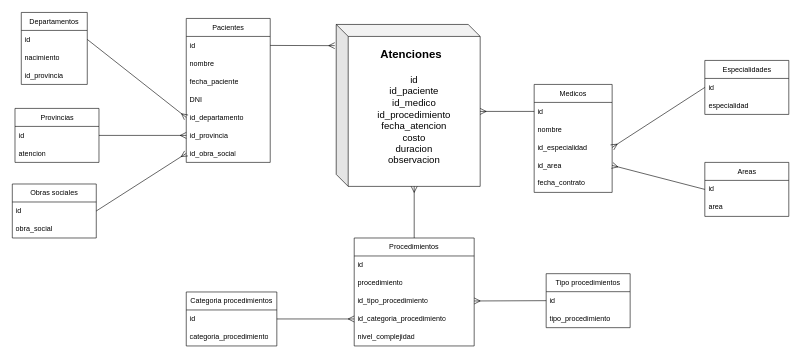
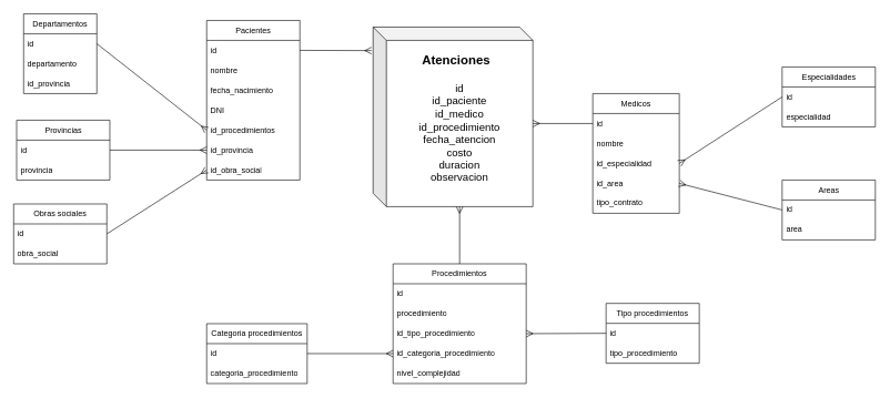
  <mxCell id="0" />
  <mxCell id="1" parent="0" />
  <mxCell id="2" value="Pacientes" style="swimlane;fontStyle=0;childLayout=stackLayout;horizontal=1;startSize=30;horizontalStack=0;resizeParent=1;resizeParentMax=0;resizeLast=0;collapsible=1;marginBottom=0;whiteSpace=wrap;html=1;" vertex="1" parent="1"><mxGeometry x="310" y="30" width="140" height="240" as="geometry" /></mxCell>
  <mxCell id="3" value="id" style="text;strokeColor=none;fillColor=none;align=left;verticalAlign=middle;spacingLeft=4;spacingRight=4;overflow=hidden;points=[[0,0.5],[1,0.5]];portConstraint=eastwest;rotatable=0;whiteSpace=wrap;html=1;" vertex="1" parent="2"><mxGeometry y="30" width="140" height="30" as="geometry" /></mxCell>
  <mxCell id="4" value="nombre" style="text;strokeColor=none;fillColor=none;align=left;verticalAlign=middle;spacingLeft=4;spacingRight=4;overflow=hidden;points=[[0,0.5],[1,0.5]];portConstraint=eastwest;rotatable=0;whiteSpace=wrap;html=1;" vertex="1" parent="2"><mxGeometry y="60" width="140" height="30" as="geometry" /></mxCell>
- <mxCell id="5" value="fecha_paciente" style="text;strokeColor=none;fillColor=none;align=left;verticalAlign=middle;spacingLeft=4;spacingRight=4;overflow=hidden;points=[[0,0.5],[1,0.5]];portConstraint=eastwest;rotatable=0;whiteSpace=wrap;html=1;" vertex="1" parent="2"><mxGeometry y="90" width="140" height="30" as="geometry" /></mxCell>
+ <mxCell id="5" value="fecha_nacimiento" style="text;strokeColor=none;fillColor=none;align=left;verticalAlign=middle;spacingLeft=4;spacingRight=4;overflow=hidden;points=[[0,0.5],[1,0.5]];portConstraint=eastwest;rotatable=0;whiteSpace=wrap;html=1;" vertex="1" parent="2"><mxGeometry y="90" width="140" height="30" as="geometry" /></mxCell>
  <mxCell id="6" value="DNI" style="text;strokeColor=none;fillColor=none;align=left;verticalAlign=middle;spacingLeft=4;spacingRight=4;overflow=hidden;points=[[0,0.5],[1,0.5]];portConstraint=eastwest;rotatable=0;whiteSpace=wrap;html=1;" vertex="1" parent="2"><mxGeometry y="120" width="140" height="30" as="geometry" /></mxCell>
- <mxCell id="7" value="id_departamento" style="text;strokeColor=none;fillColor=none;align=left;verticalAlign=middle;spacingLeft=4;spacingRight=4;overflow=hidden;points=[[0,0.5],[1,0.5]];portConstraint=eastwest;rotatable=0;whiteSpace=wrap;html=1;" vertex="1" parent="2"><mxGeometry y="150" width="140" height="30" as="geometry" /></mxCell>
+ <mxCell id="7" value="id_procedimientos" style="text;strokeColor=none;fillColor=none;align=left;verticalAlign=middle;spacingLeft=4;spacingRight=4;overflow=hidden;points=[[0,0.5],[1,0.5]];portConstraint=eastwest;rotatable=0;whiteSpace=wrap;html=1;" vertex="1" parent="2"><mxGeometry y="150" width="140" height="30" as="geometry" /></mxCell>
  <mxCell id="8" value="id_provincia" style="text;strokeColor=none;fillColor=none;align=left;verticalAlign=middle;spacingLeft=4;spacingRight=4;overflow=hidden;points=[[0,0.5],[1,0.5]];portConstraint=eastwest;rotatable=0;whiteSpace=wrap;html=1;" vertex="1" parent="2"><mxGeometry y="180" width="140" height="30" as="geometry" /></mxCell>
  <mxCell id="9" value="id_obra_social" style="text;strokeColor=none;fillColor=none;align=left;verticalAlign=middle;spacingLeft=4;spacingRight=4;overflow=hidden;points=[[0,0.5],[1,0.5]];portConstraint=eastwest;rotatable=0;whiteSpace=wrap;html=1;" vertex="1" parent="2"><mxGeometry y="210" width="140" height="30" as="geometry" /></mxCell>
  <mxCell id="10" style="edgeStyle=none;html=1;exitX=1;exitY=0.5;exitDx=0;exitDy=0;endArrow=ERmany;endFill=0;endSize=8;entryX=0;entryY=0.5;entryDx=0;entryDy=0;" edge="1" parent="1" source="14" target="7"><mxGeometry relative="1" as="geometry"><mxPoint x="169" y="71" as="sourcePoint" /><mxPoint x="310" y="195" as="targetPoint" /></mxGeometry></mxCell>
  <mxCell id="11" style="edgeStyle=none;html=1;entryX=0;entryY=0.5;entryDx=0;entryDy=0;endArrow=ERmany;endFill=0;exitX=1;exitY=0.5;exitDx=0;exitDy=0;endSize=8;" edge="1" parent="1" source="18" target="8"><mxGeometry relative="1" as="geometry"><mxPoint x="169" y="224" as="sourcePoint" /><mxPoint x="306.5" y="225" as="targetPoint" /></mxGeometry></mxCell>
  <mxCell id="12" style="edgeStyle=none;html=1;exitX=1;exitY=0.5;exitDx=0;exitDy=0;entryX=0;entryY=0.5;entryDx=0;entryDy=0;endArrow=ERmany;endFill=0;endSize=8;" edge="1" parent="1" source="21" target="9"><mxGeometry relative="1" as="geometry"><mxPoint x="169" y="351" as="sourcePoint" /><mxPoint x="306.5" y="255" as="targetPoint" /></mxGeometry></mxCell>
  <mxCell id="13" value="Departamentos" style="swimlane;fontStyle=0;childLayout=stackLayout;horizontal=1;startSize=30;horizontalStack=0;resizeParent=1;resizeParentMax=0;resizeLast=0;collapsible=1;marginBottom=0;whiteSpace=wrap;html=1;" vertex="1" parent="1"><mxGeometry x="35" y="20" width="110" height="120" as="geometry" /></mxCell>
  <mxCell id="14" value="id" style="text;strokeColor=none;fillColor=none;align=left;verticalAlign=middle;spacingLeft=4;spacingRight=4;overflow=hidden;points=[[0,0.5],[1,0.5]];portConstraint=eastwest;rotatable=0;whiteSpace=wrap;html=1;" vertex="1" parent="13"><mxGeometry y="30" width="110" height="30" as="geometry" /></mxCell>
- <mxCell id="15" value="nacimiento" style="text;strokeColor=none;fillColor=none;align=left;verticalAlign=middle;spacingLeft=4;spacingRight=4;overflow=hidden;points=[[0,0.5],[1,0.5]];portConstraint=eastwest;rotatable=0;whiteSpace=wrap;html=1;" vertex="1" parent="13"><mxGeometry y="60" width="110" height="30" as="geometry" /></mxCell>
+ <mxCell id="15" value="departamento" style="text;strokeColor=none;fillColor=none;align=left;verticalAlign=middle;spacingLeft=4;spacingRight=4;overflow=hidden;points=[[0,0.5],[1,0.5]];portConstraint=eastwest;rotatable=0;whiteSpace=wrap;html=1;" vertex="1" parent="13"><mxGeometry y="60" width="110" height="30" as="geometry" /></mxCell>
  <mxCell id="16" value="id_provincia" style="text;strokeColor=none;fillColor=none;align=left;verticalAlign=middle;spacingLeft=4;spacingRight=4;overflow=hidden;points=[[0,0.5],[1,0.5]];portConstraint=eastwest;rotatable=0;whiteSpace=wrap;html=1;" vertex="1" parent="13"><mxGeometry y="90" width="110" height="30" as="geometry" /></mxCell>
  <mxCell id="17" value="Provincias" style="swimlane;fontStyle=0;childLayout=stackLayout;horizontal=1;startSize=30;horizontalStack=0;resizeParent=1;resizeParentMax=0;resizeLast=0;collapsible=1;marginBottom=0;whiteSpace=wrap;html=1;" vertex="1" parent="1"><mxGeometry x="24.5" y="180" width="140" height="90" as="geometry" /></mxCell>
  <mxCell id="18" value="id" style="text;strokeColor=none;fillColor=none;align=left;verticalAlign=middle;spacingLeft=4;spacingRight=4;overflow=hidden;points=[[0,0.5],[1,0.5]];portConstraint=eastwest;rotatable=0;whiteSpace=wrap;html=1;" vertex="1" parent="17"><mxGeometry y="30" width="140" height="30" as="geometry" /></mxCell>
- <mxCell id="19" value="atencion" style="text;strokeColor=none;fillColor=none;align=left;verticalAlign=middle;spacingLeft=4;spacingRight=4;overflow=hidden;points=[[0,0.5],[1,0.5]];portConstraint=eastwest;rotatable=0;whiteSpace=wrap;html=1;" vertex="1" parent="17"><mxGeometry y="60" width="140" height="30" as="geometry" /></mxCell>
+ <mxCell id="19" value="provincia" style="text;strokeColor=none;fillColor=none;align=left;verticalAlign=middle;spacingLeft=4;spacingRight=4;overflow=hidden;points=[[0,0.5],[1,0.5]];portConstraint=eastwest;rotatable=0;whiteSpace=wrap;html=1;" vertex="1" parent="17"><mxGeometry y="60" width="140" height="30" as="geometry" /></mxCell>
  <mxCell id="20" value="Obras sociales" style="swimlane;fontStyle=0;childLayout=stackLayout;horizontal=1;startSize=30;horizontalStack=0;resizeParent=1;resizeParentMax=0;resizeLast=0;collapsible=1;marginBottom=0;whiteSpace=wrap;html=1;" vertex="1" parent="1"><mxGeometry x="20" y="306" width="140" height="90" as="geometry" /></mxCell>
  <mxCell id="21" value="id" style="text;strokeColor=none;fillColor=none;align=left;verticalAlign=middle;spacingLeft=4;spacingRight=4;overflow=hidden;points=[[0,0.5],[1,0.5]];portConstraint=eastwest;rotatable=0;whiteSpace=wrap;html=1;" vertex="1" parent="20"><mxGeometry y="30" width="140" height="30" as="geometry" /></mxCell>
  <mxCell id="22" value="obra_social" style="text;strokeColor=none;fillColor=none;align=left;verticalAlign=middle;spacingLeft=4;spacingRight=4;overflow=hidden;points=[[0,0.5],[1,0.5]];portConstraint=eastwest;rotatable=0;whiteSpace=wrap;html=1;" vertex="1" parent="20"><mxGeometry y="60" width="140" height="30" as="geometry" /></mxCell>
  <mxCell id="23" style="edgeStyle=none;html=1;exitX=1;exitY=0.5;exitDx=0;exitDy=0;entryX=0;entryY=0.5;entryDx=0;entryDy=0;endArrow=ERmany;endFill=0;endSize=8;" edge="1" parent="1" source="40" target="29"><mxGeometry relative="1" as="geometry"><mxPoint x="479" y="530" as="sourcePoint" /><mxPoint x="595" y="508" as="targetPoint" /></mxGeometry></mxCell>
  <mxCell id="24" style="edgeStyle=none;html=1;exitX=0;exitY=0.5;exitDx=0;exitDy=0;endArrow=ERmany;endFill=0;endSize=8;entryX=1;entryY=0.5;entryDx=0;entryDy=0;" edge="1" parent="1" source="43" target="28"><mxGeometry relative="1" as="geometry"><mxPoint x="910" y="500" as="sourcePoint" /><mxPoint x="820" y="505.5" as="targetPoint" /></mxGeometry></mxCell>
  <mxCell id="25" value="Procedimientos" style="swimlane;fontStyle=0;childLayout=stackLayout;horizontal=1;startSize=30;horizontalStack=0;resizeParent=1;resizeParentMax=0;resizeLast=0;collapsible=1;marginBottom=0;whiteSpace=wrap;html=1;" vertex="1" parent="1"><mxGeometry x="590" y="396" width="200" height="180" as="geometry" /></mxCell>
  <mxCell id="26" value="id" style="text;strokeColor=none;fillColor=none;align=left;verticalAlign=middle;spacingLeft=4;spacingRight=4;overflow=hidden;points=[[0,0.5],[1,0.5]];portConstraint=eastwest;rotatable=0;whiteSpace=wrap;html=1;" vertex="1" parent="25"><mxGeometry y="30" width="200" height="30" as="geometry" /></mxCell>
  <mxCell id="27" value="procedimiento" style="text;strokeColor=none;fillColor=none;align=left;verticalAlign=middle;spacingLeft=4;spacingRight=4;overflow=hidden;points=[[0,0.5],[1,0.5]];portConstraint=eastwest;rotatable=0;whiteSpace=wrap;html=1;" vertex="1" parent="25"><mxGeometry y="60" width="200" height="30" as="geometry" /></mxCell>
  <mxCell id="28" value="id_tipo_procedimiento" style="text;strokeColor=none;fillColor=none;align=left;verticalAlign=middle;spacingLeft=4;spacingRight=4;overflow=hidden;points=[[0,0.5],[1,0.5]];portConstraint=eastwest;rotatable=0;whiteSpace=wrap;html=1;" vertex="1" parent="25"><mxGeometry y="90" width="200" height="30" as="geometry" /></mxCell>
  <mxCell id="29" value="id_categoria_procedimiento" style="text;strokeColor=none;fillColor=none;align=left;verticalAlign=middle;spacingLeft=4;spacingRight=4;overflow=hidden;points=[[0,0.5],[1,0.5]];portConstraint=eastwest;rotatable=0;whiteSpace=wrap;html=1;" vertex="1" parent="25"><mxGeometry y="120" width="200" height="30" as="geometry" /></mxCell>
  <mxCell id="30" value="nivel_complejidad" style="text;strokeColor=none;fillColor=none;align=left;verticalAlign=middle;spacingLeft=4;spacingRight=4;overflow=hidden;points=[[0,0.5],[1,0.5]];portConstraint=eastwest;rotatable=0;whiteSpace=wrap;html=1;" vertex="1" parent="25"><mxGeometry y="150" width="200" height="30" as="geometry" /></mxCell>
  <mxCell id="31" style="edgeStyle=none;html=1;exitX=0;exitY=0.5;exitDx=0;exitDy=0;endArrow=ERmany;endFill=0;entryX=1;entryY=0.5;entryDx=0;entryDy=0;endSize=8;" edge="1" parent="1" source="46" target="36"><mxGeometry relative="1" as="geometry"><mxPoint x="1170" y="145" as="sourcePoint" /><mxPoint x="1030" y="219" as="targetPoint" /></mxGeometry></mxCell>
  <mxCell id="32" style="edgeStyle=none;html=1;exitX=0;exitY=0.5;exitDx=0;exitDy=0;endArrow=ERmany;endFill=0;entryX=1;entryY=0.5;entryDx=0;entryDy=0;endSize=8;" edge="1" parent="1" source="49" target="37"><mxGeometry relative="1" as="geometry"><mxPoint x="1170" y="299" as="sourcePoint" /><mxPoint x="1030" y="249" as="targetPoint" /></mxGeometry></mxCell>
  <mxCell id="33" value="Medicos" style="swimlane;fontStyle=0;childLayout=stackLayout;horizontal=1;startSize=30;horizontalStack=0;resizeParent=1;resizeParentMax=0;resizeLast=0;collapsible=1;marginBottom=0;whiteSpace=wrap;html=1;" vertex="1" parent="1"><mxGeometry x="890" y="140" width="130" height="180" as="geometry" /></mxCell>
  <mxCell id="34" value="id" style="text;strokeColor=none;fillColor=none;align=left;verticalAlign=middle;spacingLeft=4;spacingRight=4;overflow=hidden;points=[[0,0.5],[1,0.5]];portConstraint=eastwest;rotatable=0;whiteSpace=wrap;html=1;" vertex="1" parent="33"><mxGeometry y="30" width="130" height="30" as="geometry" /></mxCell>
  <mxCell id="35" value="nombre" style="text;strokeColor=none;fillColor=none;align=left;verticalAlign=middle;spacingLeft=4;spacingRight=4;overflow=hidden;points=[[0,0.5],[1,0.5]];portConstraint=eastwest;rotatable=0;whiteSpace=wrap;html=1;" vertex="1" parent="33"><mxGeometry y="60" width="130" height="30" as="geometry" /></mxCell>
  <mxCell id="36" value="id_especialidad" style="text;strokeColor=none;fillColor=none;align=left;verticalAlign=middle;spacingLeft=4;spacingRight=4;overflow=hidden;points=[[0,0.5],[1,0.5]];portConstraint=eastwest;rotatable=0;whiteSpace=wrap;html=1;" vertex="1" parent="33"><mxGeometry y="90" width="130" height="30" as="geometry" /></mxCell>
  <mxCell id="37" value="id_area" style="text;strokeColor=none;fillColor=none;align=left;verticalAlign=middle;spacingLeft=4;spacingRight=4;overflow=hidden;points=[[0,0.5],[1,0.5]];portConstraint=eastwest;rotatable=0;whiteSpace=wrap;html=1;" vertex="1" parent="33"><mxGeometry y="120" width="130" height="30" as="geometry" /></mxCell>
- <mxCell id="38" value="fecha_contrato" style="text;strokeColor=none;fillColor=none;align=left;verticalAlign=middle;spacingLeft=4;spacingRight=4;overflow=hidden;points=[[0,0.5],[1,0.5]];portConstraint=eastwest;rotatable=0;whiteSpace=wrap;html=1;" vertex="1" parent="33"><mxGeometry y="150" width="130" height="30" as="geometry" /></mxCell>
+ <mxCell id="38" value="tipo_contrato" style="text;strokeColor=none;fillColor=none;align=left;verticalAlign=middle;spacingLeft=4;spacingRight=4;overflow=hidden;points=[[0,0.5],[1,0.5]];portConstraint=eastwest;rotatable=0;whiteSpace=wrap;html=1;" vertex="1" parent="33"><mxGeometry y="150" width="130" height="30" as="geometry" /></mxCell>
  <mxCell id="39" value="Categoria procedimientos" style="swimlane;fontStyle=0;childLayout=stackLayout;horizontal=1;startSize=30;horizontalStack=0;resizeParent=1;resizeParentMax=0;resizeLast=0;collapsible=1;marginBottom=0;whiteSpace=wrap;html=1;" vertex="1" parent="1"><mxGeometry x="310" y="486" width="151" height="90" as="geometry" /></mxCell>
  <mxCell id="40" value="id" style="text;strokeColor=none;fillColor=none;align=left;verticalAlign=middle;spacingLeft=4;spacingRight=4;overflow=hidden;points=[[0,0.5],[1,0.5]];portConstraint=eastwest;rotatable=0;whiteSpace=wrap;html=1;" vertex="1" parent="39"><mxGeometry y="30" width="151" height="30" as="geometry" /></mxCell>
  <mxCell id="41" value="categoria_procedimiento" style="text;strokeColor=none;fillColor=none;align=left;verticalAlign=middle;spacingLeft=4;spacingRight=4;overflow=hidden;points=[[0,0.5],[1,0.5]];portConstraint=eastwest;rotatable=0;whiteSpace=wrap;html=1;" vertex="1" parent="39"><mxGeometry y="60" width="151" height="30" as="geometry" /></mxCell>
  <mxCell id="42" value="Tipo procedimientos" style="swimlane;fontStyle=0;childLayout=stackLayout;horizontal=1;startSize=30;horizontalStack=0;resizeParent=1;resizeParentMax=0;resizeLast=0;collapsible=1;marginBottom=0;whiteSpace=wrap;html=1;" vertex="1" parent="1"><mxGeometry x="910" y="455.5" width="140" height="90" as="geometry" /></mxCell>
  <mxCell id="43" value="id" style="text;strokeColor=none;fillColor=none;align=left;verticalAlign=middle;spacingLeft=4;spacingRight=4;overflow=hidden;points=[[0,0.5],[1,0.5]];portConstraint=eastwest;rotatable=0;whiteSpace=wrap;html=1;" vertex="1" parent="42"><mxGeometry y="30" width="140" height="30" as="geometry" /></mxCell>
  <mxCell id="44" value="tipo_procedimiento" style="text;strokeColor=none;fillColor=none;align=left;verticalAlign=middle;spacingLeft=4;spacingRight=4;overflow=hidden;points=[[0,0.5],[1,0.5]];portConstraint=eastwest;rotatable=0;whiteSpace=wrap;html=1;" vertex="1" parent="42"><mxGeometry y="60" width="140" height="30" as="geometry" /></mxCell>
  <mxCell id="45" value="Especialidades" style="swimlane;fontStyle=0;childLayout=stackLayout;horizontal=1;startSize=30;horizontalStack=0;resizeParent=1;resizeParentMax=0;resizeLast=0;collapsible=1;marginBottom=0;whiteSpace=wrap;html=1;" vertex="1" parent="1"><mxGeometry x="1174.5" y="100" width="140" height="90" as="geometry" /></mxCell>
  <mxCell id="46" value="id" style="text;strokeColor=none;fillColor=none;align=left;verticalAlign=middle;spacingLeft=4;spacingRight=4;overflow=hidden;points=[[0,0.5],[1,0.5]];portConstraint=eastwest;rotatable=0;whiteSpace=wrap;html=1;" vertex="1" parent="45"><mxGeometry y="30" width="140" height="30" as="geometry" /></mxCell>
  <mxCell id="47" value="especialidad" style="text;strokeColor=none;fillColor=none;align=left;verticalAlign=middle;spacingLeft=4;spacingRight=4;overflow=hidden;points=[[0,0.5],[1,0.5]];portConstraint=eastwest;rotatable=0;whiteSpace=wrap;html=1;" vertex="1" parent="45"><mxGeometry y="60" width="140" height="30" as="geometry" /></mxCell>
  <mxCell id="48" value="Areas" style="swimlane;fontStyle=0;childLayout=stackLayout;horizontal=1;startSize=30;horizontalStack=0;resizeParent=1;resizeParentMax=0;resizeLast=0;collapsible=1;marginBottom=0;whiteSpace=wrap;html=1;" vertex="1" parent="1"><mxGeometry x="1174.5" y="270" width="140" height="90" as="geometry" /></mxCell>
  <mxCell id="49" value="id" style="text;strokeColor=none;fillColor=none;align=left;verticalAlign=middle;spacingLeft=4;spacingRight=4;overflow=hidden;points=[[0,0.5],[1,0.5]];portConstraint=eastwest;rotatable=0;whiteSpace=wrap;html=1;" vertex="1" parent="48"><mxGeometry y="30" width="140" height="30" as="geometry" /></mxCell>
  <mxCell id="50" value="area" style="text;strokeColor=none;fillColor=none;align=left;verticalAlign=middle;spacingLeft=4;spacingRight=4;overflow=hidden;points=[[0,0.5],[1,0.5]];portConstraint=eastwest;rotatable=0;whiteSpace=wrap;html=1;" vertex="1" parent="48"><mxGeometry y="60" width="140" height="30" as="geometry" /></mxCell>
  <mxCell id="51" value="" style="group" connectable="0" vertex="1" parent="1"><mxGeometry x="560" y="40" width="240" height="270" as="geometry" /></mxCell>
  <mxCell id="52" value="&lt;div&gt;&lt;font style=&quot;color: rgb(0, 0, 0);&quot;&gt;&lt;br&gt;&lt;/font&gt;&lt;/div&gt;&lt;div&gt;&lt;font style=&quot;color: rgb(0, 0, 0);&quot;&gt;&lt;br&gt;&lt;/font&gt;&lt;/div&gt;&lt;div&gt;&lt;font style=&quot;color: rgb(0, 0, 0);&quot;&gt;&lt;br&gt;&lt;/font&gt;&lt;/div&gt;&lt;div&gt;&lt;font style=&quot;color: rgb(0, 0, 0);&quot;&gt;&lt;br&gt;&lt;/font&gt;&lt;/div&gt;&lt;font style=&quot;color: rgb(0, 0, 0); font-size: 16px;&quot;&gt;id&lt;/font&gt;&lt;div&gt;&lt;font style=&quot;color: rgb(0, 0, 0); font-size: 16px;&quot;&gt;id_paciente&lt;/font&gt;&lt;/div&gt;&lt;div&gt;&lt;font style=&quot;color: rgb(0, 0, 0); font-size: 16px;&quot;&gt;id_medico&lt;/font&gt;&lt;/div&gt;&lt;div&gt;&lt;font style=&quot;color: rgb(0, 0, 0); font-size: 16px;&quot;&gt;id_procedimiento&lt;/font&gt;&lt;/div&gt;&lt;div&gt;&lt;font style=&quot;color: rgb(0, 0, 0); font-size: 16px;&quot;&gt;fecha_atencion&lt;/font&gt;&lt;/div&gt;&lt;div&gt;&lt;font style=&quot;color: rgb(0, 0, 0); font-size: 16px;&quot;&gt;costo&lt;/font&gt;&lt;/div&gt;&lt;div&gt;&lt;font style=&quot;color: rgb(0, 0, 0); font-size: 16px;&quot;&gt;duracion&lt;/font&gt;&lt;/div&gt;&lt;div&gt;&lt;font style=&quot;color: rgb(0, 0, 0); font-size: 16px;&quot;&gt;observacion&lt;/font&gt;&lt;/div&gt;&lt;div&gt;&lt;br&gt;&lt;/div&gt;&lt;div&gt;&lt;br&gt;&lt;/div&gt;" style="shape=cube;whiteSpace=wrap;html=1;boundedLbl=1;backgroundOutline=1;darkOpacity=0.05;darkOpacity2=0.1;" vertex="1" parent="51"><mxGeometry width="240" height="270" as="geometry" /></mxCell>
  <mxCell id="53" value="Atenciones" style="text;html=1;align=center;verticalAlign=middle;whiteSpace=wrap;rounded=0;fontSize=19;fontStyle=1" vertex="1" parent="51"><mxGeometry x="70" y="35" width="110" height="30" as="geometry" /></mxCell>
  <mxCell id="54" style="edgeStyle=none;html=1;exitX=1;exitY=0.5;exitDx=0;exitDy=0;entryX=-0.01;entryY=0.131;entryDx=0;entryDy=0;entryPerimeter=0;endArrow=ERmany;endFill=0;endSize=8;" edge="1" parent="1" source="3" target="52"><mxGeometry relative="1" as="geometry" /></mxCell>
  <mxCell id="55" style="edgeStyle=none;html=1;exitX=0.5;exitY=0;exitDx=0;exitDy=0;entryX=0;entryY=0;entryDx=130;entryDy=270;entryPerimeter=0;endArrow=ERmany;endFill=0;endSize=8;" edge="1" parent="1" source="25" target="52"><mxGeometry relative="1" as="geometry" /></mxCell>
  <mxCell id="56" style="edgeStyle=none;html=1;exitX=0;exitY=0.5;exitDx=0;exitDy=0;entryX=0;entryY=0;entryDx=240.0;entryDy=145;entryPerimeter=0;endArrow=ERmany;endFill=0;endSize=8;" edge="1" parent="1" source="34" target="52"><mxGeometry relative="1" as="geometry" /></mxCell>
